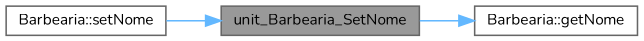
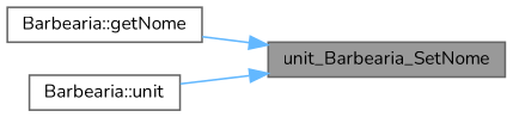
  digraph {
    fontname=Nunito
    rankdir=LR
    node [color=grey40 fillcolor=white fontname=Nunito fontsize=10 shape=box style=filled]
    edge [color=steelblue1 fontname=Nunito fontsize=10 labelfontname=Helvetica labelfontsize=10 style=solid]
    n1 [color=gray40 fillcolor=grey60 fontcolor=black height=0.2 label=unit_Barbearia_SetNome width=0.4]
    n2 [height=0.2 label="Barbearia::getNome" width=0.4]
-   n3 [height=0.2 label="Barbearia::setNome" width=0.4]
-   n1 -> n2
+   n3 [height=0.2 label="Barbearia::unit" width=0.4]
+   n2 -> n1
    n3 -> n1
  }
